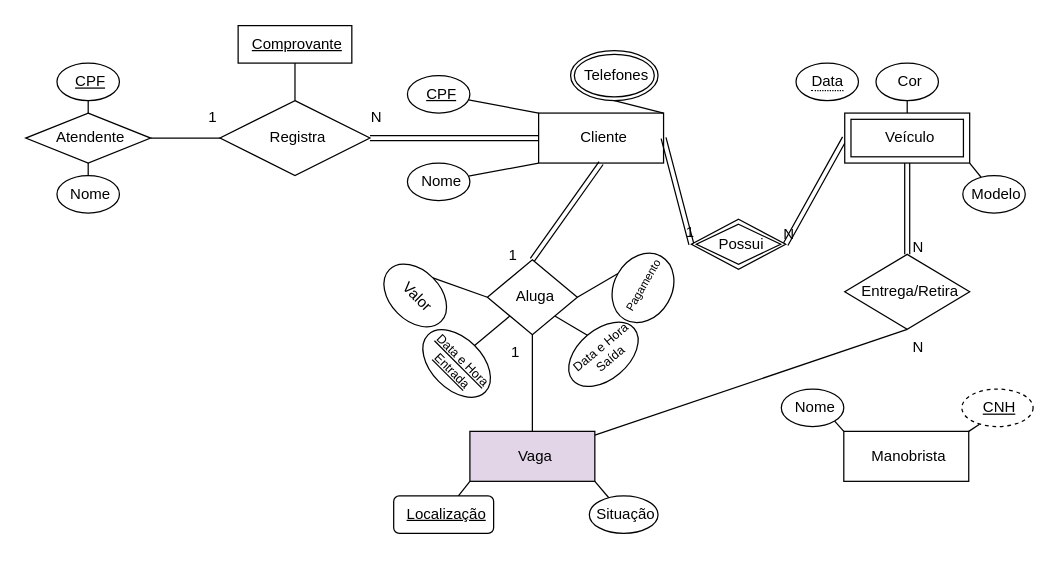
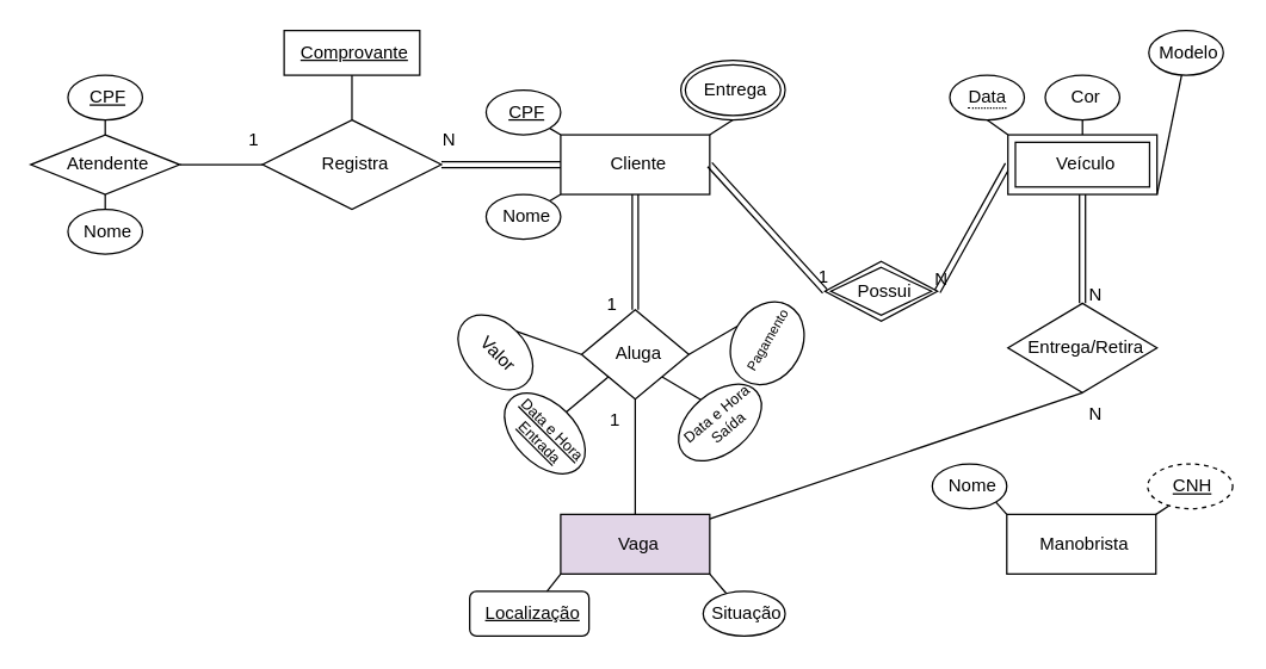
  <mxCell id="0" />
  <mxCell id="1" parent="0" />
  <mxCell id="2" value="Vaga" style="whiteSpace=wrap;align=center;labelBackgroundColor=none;labelBorderColor=none;spacingLeft=4;fontStyle=0;fontSize=12;fillColor=#e1d5e7;" parent="1" vertex="1"><mxGeometry x="375.5" y="344.74" width="100" height="40" as="geometry" /></mxCell>
- <mxCell id="3" value="Cliente" style="whiteSpace=wrap;align=center;labelBackgroundColor=none;labelBorderColor=none;spacingLeft=4;fontStyle=0;fontSize=12;" parent="1" vertex="1"><mxGeometry x="430.5" y="90" width="100" height="40" as="geometry" /></mxCell>
+ <mxCell id="3" value="Cliente" style="whiteSpace=wrap;align=center;labelBackgroundColor=none;labelBorderColor=none;spacingLeft=4;fontStyle=0;fontSize=12;" parent="1" vertex="1"><mxGeometry x="375.5" y="90" width="100" height="40" as="geometry" /></mxCell>
  <mxCell id="4" value="" style="endArrow=none;rounded=0;exitX=1;exitY=0.5;exitDx=0;exitDy=0;entryX=0;entryY=0.5;entryDx=0;entryDy=0;labelBackgroundColor=none;labelBorderColor=none;spacingLeft=4;fontStyle=0;align=center;fontSize=12;shape=link;" parent="1" source="53" edge="1"><mxGeometry relative="1" as="geometry"><mxPoint x="630.5" y="110" as="sourcePoint" /><mxPoint x="675.5" y="110" as="targetPoint" /></mxGeometry></mxCell>
  <mxCell id="5" value="1" style="resizable=0;align=center;verticalAlign=bottom;labelBackgroundColor=none;labelBorderColor=none;spacingLeft=4;fontStyle=0;fontSize=12;" parent="4" connectable="0" vertex="1"><mxGeometry x="-1" relative="1" as="geometry"><mxPoint x="-78.75" y="-1.0" as="offset" /></mxGeometry></mxCell>
  <mxCell id="6" value="" style="endArrow=none;rounded=0;exitX=1;exitY=0.5;exitDx=0;exitDy=0;entryX=0;entryY=0.5;entryDx=0;entryDy=0;shape=link;labelBackgroundColor=none;labelBorderColor=none;spacingLeft=4;fontStyle=0;align=center;fontSize=12;" parent="1" source="3" target="53" edge="1"><mxGeometry relative="1" as="geometry"><mxPoint x="485.5" y="110" as="sourcePoint" /><mxPoint x="520.5" y="110" as="targetPoint" /></mxGeometry></mxCell>
  <mxCell id="7" value="N" style="resizable=0;align=center;verticalAlign=bottom;labelBackgroundColor=none;labelBorderColor=none;spacingLeft=4;fontStyle=0;fontSize=12;" parent="6" connectable="0" vertex="1"><mxGeometry x="1" relative="1" as="geometry"><mxPoint x="75.75" as="offset" /></mxGeometry></mxCell>
  <mxCell id="8" value="" style="rounded=0;orthogonalLoop=1;jettySize=auto;entryX=0;entryY=0;entryDx=0;entryDy=0;endArrow=none;endFill=0;labelBackgroundColor=none;labelBorderColor=none;spacingLeft=4;fontStyle=0;align=center;fontSize=12;" parent="1" source="9" target="3" edge="1"><mxGeometry relative="1" as="geometry" /></mxCell>
  <mxCell id="9" value="CPF" style="ellipse;whiteSpace=wrap;align=center;fontStyle=4;labelBackgroundColor=none;labelBorderColor=none;spacingLeft=4;fontSize=12;" parent="1" vertex="1"><mxGeometry x="325.5" y="60" width="50" height="30" as="geometry" /></mxCell>
  <mxCell id="10" value="" style="edgeStyle=none;rounded=0;orthogonalLoop=1;jettySize=auto;entryX=0;entryY=0;entryDx=0;entryDy=0;endArrow=none;endFill=0;labelBackgroundColor=none;labelBorderColor=none;spacingLeft=4;fontStyle=0;align=center;fontSize=12;exitX=1;exitY=1;exitDx=0;exitDy=0;" parent="1" source="11" target="41" edge="1"><mxGeometry relative="1" as="geometry"><mxPoint x="702.75" y="-153.59" as="targetPoint" /></mxGeometry></mxCell>
  <mxCell id="11" value="Nome" style="ellipse;whiteSpace=wrap;align=center;labelBackgroundColor=none;labelBorderColor=none;spacingLeft=4;fontStyle=0;fontSize=12;" parent="1" vertex="1"><mxGeometry x="624.75" y="310.9" width="50" height="30" as="geometry" /></mxCell>
+ <mxCell id="12" value="" style="edgeStyle=none;rounded=0;orthogonalLoop=1;jettySize=auto;entryX=0;entryY=0;entryDx=0;entryDy=0;endArrow=none;endFill=0;exitX=0.5;exitY=1;exitDx=0;exitDy=0;labelBackgroundColor=none;labelBorderColor=none;spacingLeft=4;fontStyle=0;align=center;fontSize=12;" parent="1" source="60" target="40" edge="1"><mxGeometry relative="1" as="geometry"><mxPoint x="664" y="80" as="sourcePoint" /><mxPoint x="675.5" y="90" as="targetPoint" /></mxGeometry></mxCell>
  <mxCell id="13" value="" style="edgeStyle=none;rounded=0;orthogonalLoop=1;jettySize=auto;entryX=0.5;entryY=0;entryDx=0;entryDy=0;endArrow=none;endFill=0;labelBackgroundColor=none;labelBorderColor=none;spacingLeft=4;fontStyle=0;align=center;fontSize=12;" parent="1" source="14" edge="1"><mxGeometry relative="1" as="geometry"><mxPoint x="725.5" y="90" as="targetPoint" /></mxGeometry></mxCell>
  <mxCell id="14" value="Cor" style="ellipse;whiteSpace=wrap;align=center;labelBackgroundColor=none;labelBorderColor=none;spacingLeft=4;fontStyle=0;fontSize=12;" parent="1" vertex="1"><mxGeometry x="700.5" y="50" width="50" height="30" as="geometry" /></mxCell>
  <mxCell id="15" value="" style="edgeStyle=none;rounded=0;orthogonalLoop=1;jettySize=auto;entryX=1;entryY=1;entryDx=0;entryDy=0;endArrow=none;endFill=0;labelBackgroundColor=none;labelBorderColor=none;spacingLeft=4;fontStyle=0;align=center;fontSize=12;" parent="1" source="16" target="40" edge="1"><mxGeometry relative="1" as="geometry"><mxPoint x="675.5" y="130" as="targetPoint" /></mxGeometry></mxCell>
- <mxCell id="16" value="Modelo" style="ellipse;whiteSpace=wrap;align=center;labelBackgroundColor=none;labelBorderColor=none;spacingLeft=4;fontStyle=0;fontSize=12;" parent="1" vertex="1"><mxGeometry x="770" y="140" width="50" height="30" as="geometry" /></mxCell>
+ <mxCell id="16" value="Modelo" style="ellipse;whiteSpace=wrap;align=center;labelBackgroundColor=none;labelBorderColor=none;spacingLeft=4;fontStyle=0;fontSize=12;" parent="1" vertex="1"><mxGeometry x="770" y="20" width="50" height="30" as="geometry" /></mxCell>
  <mxCell id="17" value="" style="endArrow=none;rounded=0;entryX=1;entryY=0.5;entryDx=0;entryDy=0;exitX=0;exitY=0.5;exitDx=0;exitDy=0;labelBackgroundColor=none;labelBorderColor=none;spacingLeft=4;fontStyle=0;align=center;fontSize=12;" parent="1" source="18" target="42" edge="1"><mxGeometry relative="1" as="geometry"><mxPoint x="215.5" y="-164" as="sourcePoint" /><mxPoint x="678.5" y="20" as="targetPoint" /><Array as="points" /></mxGeometry></mxCell>
  <mxCell id="18" value="Registra" style="shape=rhombus;perimeter=rhombusPerimeter;whiteSpace=wrap;align=center;labelBackgroundColor=none;labelBorderColor=none;spacingLeft=4;fontStyle=0;fontSize=12;" parent="1" vertex="1"><mxGeometry x="175.5" y="80" width="120" height="60" as="geometry" /></mxCell>
  <mxCell id="19" value="" style="endArrow=none;rounded=0;exitX=0;exitY=0.5;exitDx=0;exitDy=0;entryX=1;entryY=0.5;entryDx=0;entryDy=0;labelBackgroundColor=none;labelBorderColor=none;spacingLeft=4;fontStyle=0;align=center;fontSize=12;shape=link;" parent="1" source="3" target="18" edge="1"><mxGeometry relative="1" as="geometry"><mxPoint x="428.5" y="90" as="sourcePoint" /><mxPoint x="1048.5" y="90" as="targetPoint" /><Array as="points" /></mxGeometry></mxCell>
  <mxCell id="20" value="1" style="text;strokeColor=none;fillColor=none;spacingLeft=4;spacingRight=4;overflow=hidden;rotatable=0;points=[[0,0.5],[1,0.5]];portConstraint=eastwest;fontSize=12;labelBackgroundColor=none;labelBorderColor=none;fontStyle=0;align=center;" parent="1" vertex="1"><mxGeometry x="150" y="80" width="40" height="26" as="geometry" /></mxCell>
  <mxCell id="21" value="" style="edgeStyle=none;rounded=0;orthogonalLoop=1;jettySize=auto;entryX=0.5;entryY=0;entryDx=0;entryDy=0;endArrow=none;endFill=0;exitX=0.5;exitY=1;exitDx=0;exitDy=0;labelBackgroundColor=none;labelBorderColor=none;spacingLeft=4;fontStyle=0;align=center;fontSize=12;" parent="1" source="42" target="58" edge="1"><mxGeometry relative="1" as="geometry"><mxPoint x="123.5" y="138" as="targetPoint" /><mxPoint x="21.29" y="75.772" as="sourcePoint" /></mxGeometry></mxCell>
  <mxCell id="22" value="" style="edgeStyle=none;rounded=0;orthogonalLoop=1;jettySize=auto;entryX=0;entryY=0.5;entryDx=0;entryDy=0;endArrow=none;endFill=0;exitX=0.5;exitY=0;exitDx=0;exitDy=0;labelBackgroundColor=none;labelBorderColor=none;spacingLeft=4;fontStyle=0;align=center;fontSize=12;" parent="1" source="23" target="51" edge="1"><mxGeometry relative="1" as="geometry"><mxPoint x="396.46" y="307" as="targetPoint" /></mxGeometry></mxCell>
  <mxCell id="23" value="Valor" style="ellipse;whiteSpace=wrap;align=center;fontStyle=0;rotation=45;fontSize=12;labelBackgroundColor=none;labelBorderColor=none;spacingLeft=4;" parent="1" vertex="1"><mxGeometry x="302.5" y="216" width="58.5" height="40" as="geometry" /></mxCell>
  <mxCell id="24" value="" style="edgeStyle=none;rounded=0;orthogonalLoop=1;jettySize=auto;endArrow=none;endFill=0;entryX=0;entryY=1;entryDx=0;entryDy=0;exitX=0.5;exitY=0;exitDx=0;exitDy=0;labelBackgroundColor=none;labelBorderColor=none;spacingLeft=4;fontStyle=0;align=center;fontSize=12;" parent="1" source="25" target="51" edge="1"><mxGeometry relative="1" as="geometry"><mxPoint x="453.46" y="295" as="targetPoint" /></mxGeometry></mxCell>
  <mxCell id="25" value="Data e Hora Entrada" style="ellipse;whiteSpace=wrap;align=center;fontStyle=4;rotation=45;fontSize=10;labelBackgroundColor=none;labelBorderColor=none;spacingLeft=4;" parent="1" vertex="1"><mxGeometry x="332.5" y="270.07" width="64.75" height="40.67" as="geometry" /></mxCell>
  <mxCell id="26" value="" style="edgeStyle=none;rounded=0;orthogonalLoop=1;jettySize=auto;entryX=1;entryY=1;entryDx=0;entryDy=0;endArrow=none;endFill=0;exitX=0.5;exitY=0;exitDx=0;exitDy=0;labelBackgroundColor=none;labelBorderColor=none;spacingLeft=4;fontStyle=0;align=center;fontSize=12;" parent="1" source="27" target="51" edge="1"><mxGeometry relative="1" as="geometry"><mxPoint x="496.46" y="307" as="targetPoint" /><mxPoint x="468.199" y="372.861" as="sourcePoint" /></mxGeometry></mxCell>
  <mxCell id="27" value="Data e Hora Saída" style="ellipse;whiteSpace=wrap;align=center;rotation=-40;fontSize=10;labelBackgroundColor=none;labelBorderColor=none;spacingLeft=4;fontStyle=0;" parent="1" vertex="1"><mxGeometry x="450.25" y="263.07" width="64.25" height="40" as="geometry" /></mxCell>
  <mxCell id="28" value="" style="rounded=0;orthogonalLoop=1;jettySize=auto;entryX=0;entryY=1;entryDx=0;entryDy=0;endArrow=none;endFill=0;labelBackgroundColor=none;labelBorderColor=none;spacingLeft=4;fontStyle=0;align=center;fontSize=12;" parent="1" source="29" target="2" edge="1"><mxGeometry relative="1" as="geometry"><mxPoint x="474.5" y="466.41" as="targetPoint" /></mxGeometry></mxCell>
  <mxCell id="29" value="Localização" style="whiteSpace=wrap;align=center;fontStyle=4;labelBackgroundColor=none;labelBorderColor=none;spacingLeft=4;fontSize=12;rounded=1;" parent="1" vertex="1"><mxGeometry x="314.5" y="396.41" width="80" height="30" as="geometry" /></mxCell>
  <mxCell id="30" value="" style="edgeStyle=none;rounded=0;orthogonalLoop=1;jettySize=auto;entryX=1;entryY=1;entryDx=0;entryDy=0;endArrow=none;endFill=0;labelBackgroundColor=none;labelBorderColor=none;spacingLeft=4;fontStyle=0;align=center;fontSize=12;" parent="1" source="31" target="2" edge="1"><mxGeometry relative="1" as="geometry"><mxPoint x="474.5" y="506.41" as="targetPoint" /></mxGeometry></mxCell>
  <mxCell id="31" value="Situação" style="ellipse;whiteSpace=wrap;align=center;labelBackgroundColor=none;labelBorderColor=none;spacingLeft=4;fontStyle=0;fontSize=12;" parent="1" vertex="1"><mxGeometry x="471.08" y="396.41" width="55" height="30" as="geometry" /></mxCell>
  <mxCell id="32" value="N" style="text;strokeColor=none;fillColor=none;spacingLeft=4;spacingRight=4;overflow=hidden;rotatable=0;points=[[0,0.5],[1,0.5]];portConstraint=eastwest;fontSize=12;labelBackgroundColor=none;labelBorderColor=none;fontStyle=0;align=center;" parent="1" vertex="1"><mxGeometry x="281" y="80" width="40" height="26" as="geometry" /></mxCell>
  <mxCell id="33" value="" style="edgeStyle=none;rounded=0;orthogonalLoop=1;jettySize=auto;entryX=0.248;entryY=0.941;entryDx=0;entryDy=0;endArrow=none;endFill=0;exitX=1;exitY=0;exitDx=0;exitDy=0;labelBackgroundColor=none;labelBorderColor=none;spacingLeft=4;fontStyle=0;align=center;fontSize=12;entryPerimeter=0;" parent="1" source="41" target="34" edge="1"><mxGeometry relative="1" as="geometry"><mxPoint x="781.25" y="337.07" as="targetPoint" /><mxPoint x="752.75" y="-153.59" as="sourcePoint" /></mxGeometry></mxCell>
  <mxCell id="34" value="CNH" style="ellipse;whiteSpace=wrap;align=center;fontStyle=4;labelBackgroundColor=none;labelBorderColor=none;spacingLeft=4;fontSize=12;dashed=1;" parent="1" vertex="1"><mxGeometry x="769.25" y="310.9" width="57" height="30" as="geometry" /></mxCell>
  <mxCell id="35" value="N" style="text;strokeColor=none;fillColor=none;spacingLeft=4;spacingRight=4;overflow=hidden;rotatable=0;points=[[0,0.5],[1,0.5]];portConstraint=eastwest;fontSize=12;labelBackgroundColor=none;labelBorderColor=none;fontStyle=0;align=center;" parent="1" vertex="1"><mxGeometry x="723" y="263.57" width="23" height="22" as="geometry" /></mxCell>
  <mxCell id="36" value="" style="edgeStyle=none;rounded=0;orthogonalLoop=1;jettySize=auto;entryX=0.5;entryY=1;entryDx=0;entryDy=0;endArrow=none;endFill=0;exitX=0.5;exitY=0;exitDx=0;exitDy=0;labelBackgroundColor=none;labelBorderColor=none;spacingLeft=4;fontStyle=0;align=center;fontSize=12;shape=link;" parent="1" source="38" target="40" edge="1"><mxGeometry relative="1" as="geometry"><mxPoint x="469.5" y="136.41" as="targetPoint" /></mxGeometry></mxCell>
  <mxCell id="37" value="" style="edgeStyle=none;rounded=0;orthogonalLoop=1;jettySize=auto;endArrow=none;endFill=0;exitX=0.5;exitY=1;exitDx=0;exitDy=0;labelBackgroundColor=none;labelBorderColor=none;spacingLeft=4;fontStyle=0;align=center;fontSize=12;" parent="1" source="38" target="2" edge="1"><mxGeometry relative="1" as="geometry"><mxPoint x="620.5" y="278.58" as="targetPoint" /><mxPoint x="710.5" y="266.24" as="sourcePoint" /></mxGeometry></mxCell>
  <mxCell id="38" value="Entrega/Retira" style="shape=rhombus;perimeter=rhombusPerimeter;whiteSpace=wrap;align=center;rotation=0;labelBackgroundColor=none;labelBorderColor=none;spacingLeft=4;fontStyle=0;fontSize=12;" parent="1" vertex="1"><mxGeometry x="675.5" y="203.07" width="100" height="60" as="geometry" /></mxCell>
  <mxCell id="39" value="N" style="text;strokeColor=none;fillColor=none;spacingLeft=4;spacingRight=4;overflow=hidden;rotatable=0;points=[[0,0.5],[1,0.5]];portConstraint=eastwest;fontSize=12;labelBackgroundColor=none;labelBorderColor=none;fontStyle=0;align=center;" parent="1" vertex="1"><mxGeometry x="723" y="183.57" width="23" height="20" as="geometry" /></mxCell>
  <mxCell id="40" value="Veículo" style="shape=ext;margin=3;double=1;whiteSpace=wrap;align=center;labelBackgroundColor=none;labelBorderColor=none;spacingLeft=4;fontStyle=0;fontSize=12;" parent="1" vertex="1"><mxGeometry x="675.5" y="90" width="100" height="40" as="geometry" /></mxCell>
  <mxCell id="41" value="Manobrista" style="whiteSpace=wrap;align=center;labelBackgroundColor=none;labelBorderColor=none;spacingLeft=4;fontStyle=0;fontSize=12;" parent="1" vertex="1"><mxGeometry x="674.75" y="344.74" width="100" height="40" as="geometry" /></mxCell>
  <mxCell id="42" value="Atendente" style="rhombus;whiteSpace=wrap;align=center;labelBackgroundColor=none;labelBorderColor=none;spacingLeft=4;fontStyle=0;fontSize=12;" parent="1" vertex="1"><mxGeometry x="20" y="90" width="100" height="40" as="geometry" /></mxCell>
  <mxCell id="43" value="" style="rounded=0;orthogonalLoop=1;jettySize=auto;endArrow=none;endFill=0;entryX=1;entryY=0;entryDx=0;entryDy=0;exitX=0.5;exitY=1;exitDx=0;exitDy=0;labelBackgroundColor=none;labelBorderColor=none;spacingLeft=4;fontStyle=0;align=center;fontSize=12;" parent="1" source="46" target="3" edge="1"><mxGeometry relative="1" as="geometry"><mxPoint x="430.5" y="156" as="targetPoint" /><mxPoint x="435.111" y="190.069" as="sourcePoint" /></mxGeometry></mxCell>
  <mxCell id="44" value="" style="rounded=0;orthogonalLoop=1;jettySize=auto;entryX=0;entryY=1;entryDx=0;entryDy=0;endArrow=none;endFill=0;fontStyle=4;labelBackgroundColor=none;labelBorderColor=none;spacingLeft=4;align=center;fontSize=12;" parent="1" source="45" target="3" edge="1"><mxGeometry relative="1" as="geometry"><mxPoint x="395.5" y="235" as="targetPoint" /></mxGeometry></mxCell>
  <mxCell id="45" value="Nome" style="ellipse;whiteSpace=wrap;align=center;fontStyle=0;labelBackgroundColor=none;labelBorderColor=none;spacingLeft=4;fontSize=12;" parent="1" vertex="1"><mxGeometry x="325.5" y="130" width="50" height="30" as="geometry" /></mxCell>
- <mxCell id="46" value="Telefones" style="ellipse;shape=doubleEllipse;margin=3;whiteSpace=wrap;align=center;labelBackgroundColor=none;labelBorderColor=none;spacingLeft=4;fontStyle=0;fontSize=12;" parent="1" vertex="1"><mxGeometry x="456.08" y="40" width="70" height="40" as="geometry" /></mxCell>
+ <mxCell id="46" value="Entrega" style="ellipse;shape=doubleEllipse;margin=3;whiteSpace=wrap;align=center;labelBackgroundColor=none;labelBorderColor=none;spacingLeft=4;fontStyle=0;fontSize=12;" parent="1" vertex="1"><mxGeometry x="456.08" y="40" width="70" height="40" as="geometry" /></mxCell>
  <mxCell id="47" value="" style="rounded=0;orthogonalLoop=1;jettySize=auto;endArrow=none;endFill=0;fontStyle=4;entryX=0.5;entryY=0;entryDx=0;entryDy=0;exitX=0.5;exitY=1;exitDx=0;exitDy=0;labelBackgroundColor=none;labelBorderColor=none;spacingLeft=4;align=center;fontSize=12;" parent="1" source="48" target="18" edge="1"><mxGeometry relative="1" as="geometry"><mxPoint x="705.5" y="-44" as="targetPoint" /><mxPoint x="235.5" y="46" as="sourcePoint" /></mxGeometry></mxCell>
  <mxCell id="48" value="Comprovante" style="whiteSpace=wrap;align=center;fontStyle=4;labelBackgroundColor=none;labelBorderColor=none;spacingLeft=4;fontSize=12;rounded=0;" parent="1" vertex="1"><mxGeometry x="190" y="20" width="91" height="30" as="geometry" /></mxCell>
  <mxCell id="49" value="" style="edgeStyle=none;rounded=0;orthogonalLoop=1;jettySize=auto;endArrow=none;endFill=0;shape=link;exitX=0.5;exitY=1;exitDx=0;exitDy=0;entryX=0.5;entryY=0;entryDx=0;entryDy=0;labelBackgroundColor=none;labelBorderColor=none;spacingLeft=4;fontStyle=0;align=center;fontSize=12;" parent="1" source="3" target="51" edge="1"><mxGeometry relative="1" as="geometry"><mxPoint x="485.5" y="146" as="sourcePoint" /><mxPoint x="295.5" y="206.552" as="targetPoint" /></mxGeometry></mxCell>
  <mxCell id="50" value="1" style="text;strokeColor=none;fillColor=none;spacingLeft=4;spacingRight=4;overflow=hidden;rotatable=0;points=[[0,0.5],[1,0.5]];portConstraint=eastwest;fontSize=12;labelBackgroundColor=none;labelBorderColor=none;fontStyle=0;align=center;" parent="1" vertex="1"><mxGeometry x="404.5" y="268.07" width="15.5" height="26" as="geometry" /></mxCell>
  <mxCell id="51" value="Aluga" style="shape=rhombus;perimeter=rhombusPerimeter;whiteSpace=wrap;align=center;rotation=0;labelBackgroundColor=none;labelBorderColor=none;spacingLeft=4;fontStyle=0;fontSize=12;" parent="1" vertex="1"><mxGeometry x="389.5" y="207.4" width="72" height="60" as="geometry" /></mxCell>
  <mxCell id="52" value="" style="edgeStyle=none;rounded=0;orthogonalLoop=1;jettySize=auto;endArrow=none;endFill=0;exitX=0.5;exitY=1;exitDx=0;exitDy=0;entryX=0.5;entryY=0;entryDx=0;entryDy=0;labelBackgroundColor=none;labelBorderColor=none;spacingLeft=4;fontStyle=0;align=center;fontSize=12;" parent="1" source="51" target="2" edge="1"><mxGeometry relative="1" as="geometry"><mxPoint x="485.5" y="138.74" as="sourcePoint" /><mxPoint x="425.5" y="344.74" as="targetPoint" /></mxGeometry></mxCell>
  <mxCell id="53" value="Possui" style="shape=rhombus;double=1;perimeter=rhombusPerimeter;whiteSpace=wrap;align=center;labelBackgroundColor=none;labelBorderColor=none;spacingLeft=4;fontStyle=0;fontSize=12;" parent="1" vertex="1"><mxGeometry x="552.75" y="175" width="75.5" height="40" as="geometry" /></mxCell>
  <mxCell id="54" value="" style="edgeStyle=none;rounded=0;orthogonalLoop=1;jettySize=auto;endArrow=none;endFill=0;exitX=0.5;exitY=0;exitDx=0;exitDy=0;entryX=1;entryY=0.5;entryDx=0;entryDy=0;labelBackgroundColor=none;labelBorderColor=none;spacingLeft=4;fontStyle=0;align=center;fontSize=12;" parent="1" source="55" target="51" edge="1"><mxGeometry relative="1" as="geometry"><mxPoint x="571.5" y="207.74" as="targetPoint" /><mxPoint x="864.359" y="267.461" as="sourcePoint" /></mxGeometry></mxCell>
  <mxCell id="55" value="Pagamento" style="ellipse;whiteSpace=wrap;align=center;rotation=-60;fontSize=9;labelBackgroundColor=none;labelBorderColor=none;spacingLeft=4;fontStyle=0;" parent="1" vertex="1"><mxGeometry x="484.9" y="206.86" width="58.29" height="46.14" as="geometry" /></mxCell>
  <mxCell id="56" value="" style="rounded=0;orthogonalLoop=1;jettySize=auto;entryX=0.5;entryY=0;entryDx=0;entryDy=0;endArrow=none;endFill=0;labelBackgroundColor=none;labelBorderColor=none;spacingLeft=4;fontStyle=0;align=center;fontSize=12;" parent="1" source="57" target="42" edge="1"><mxGeometry relative="1" as="geometry"><mxPoint x="57" y="192.26" as="targetPoint" /></mxGeometry></mxCell>
  <mxCell id="57" value="CPF" style="ellipse;whiteSpace=wrap;align=center;fontStyle=4;labelBackgroundColor=none;labelBorderColor=none;spacingLeft=4;fontSize=12;" parent="1" vertex="1"><mxGeometry x="45" y="50" width="50" height="30" as="geometry" /></mxCell>
  <mxCell id="58" value="Nome" style="ellipse;whiteSpace=wrap;align=center;fontStyle=0;labelBackgroundColor=none;labelBorderColor=none;spacingLeft=4;fontSize=12;" parent="1" vertex="1"><mxGeometry x="45" y="140" width="50" height="30" as="geometry" /></mxCell>
  <mxCell id="59" value="1" style="text;strokeColor=none;fillColor=none;spacingLeft=4;spacingRight=4;overflow=hidden;rotatable=0;points=[[0,0.5],[1,0.5]];portConstraint=eastwest;fontSize=12;labelBackgroundColor=none;labelBorderColor=none;fontStyle=0;align=center;" parent="1" vertex="1"><mxGeometry x="402.5" y="190" width="15.5" height="26" as="geometry" /></mxCell>
  <mxCell id="60" value="&lt;span style=&quot;border-bottom: 1px dotted&quot;&gt;Data&lt;/span&gt;" style="ellipse;whiteSpace=wrap;html=1;align=center;" parent="1" vertex="1"><mxGeometry x="636.5" y="50" width="50" height="30" as="geometry" /></mxCell>
